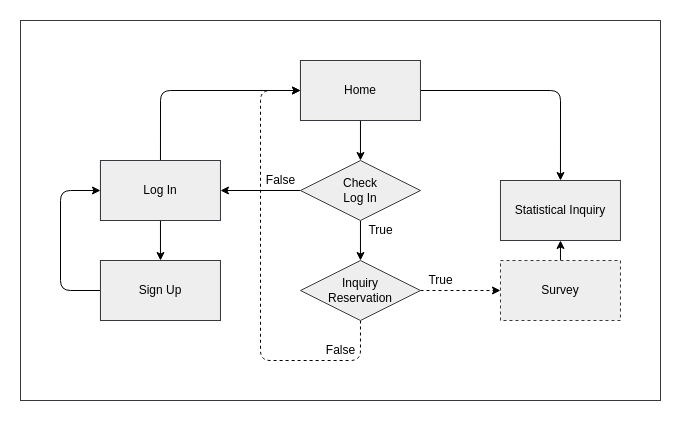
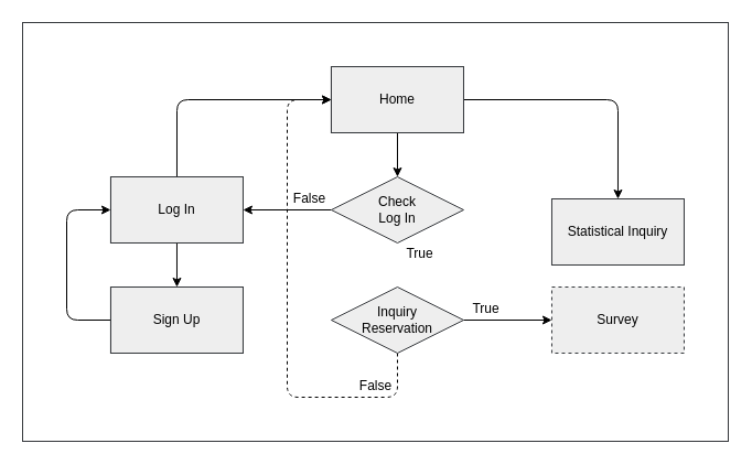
  <mxCell id="0" />
  <mxCell id="1" parent="0" />
  <mxCell id="2" value="" style="whiteSpace=wrap;html=1;fillColor=#FFFFFF;strokeColor=#36393d;" vertex="1" parent="1"><mxGeometry x="20" y="20" width="640" height="380" as="geometry" /></mxCell>
  <mxCell id="3" style="edgeStyle=orthogonalEdgeStyle;html=1;exitX=0.5;exitY=0;exitDx=0;exitDy=0;entryX=0;entryY=0.5;entryDx=0;entryDy=0;strokeColor=#000000;" edge="1" parent="1" source="5" target="10"><mxGeometry relative="1" as="geometry" /></mxCell>
  <mxCell id="4" style="edgeStyle=orthogonalEdgeStyle;html=1;exitX=0.5;exitY=1;exitDx=0;exitDy=0;entryX=0.5;entryY=0;entryDx=0;entryDy=0;strokeColor=#000000;" edge="1" parent="1" source="5" target="15"><mxGeometry relative="1" as="geometry" /></mxCell>
  <mxCell id="5" value="Log In" style="whiteSpace=wrap;html=1;strokeColor=#000000;" vertex="1" parent="1"><mxGeometry x="99.97" y="160" width="120" height="60" as="geometry" /></mxCell>
- <mxCell id="6" style="edgeStyle=orthogonalEdgeStyle;html=1;exitX=0.5;exitY=0;exitDx=0;exitDy=0;entryX=0.5;entryY=1;entryDx=0;entryDy=0;strokeColor=#000000;" edge="1" parent="1" source="7" target="19"><mxGeometry relative="1" as="geometry" /></mxCell>
  <mxCell id="7" value="Survey" style="whiteSpace=wrap;html=1;strokeColor=#36393d;fillColor=#eeeeee;fontColor=#000000;dashed=1;" vertex="1" parent="1"><mxGeometry x="499.97" y="260" width="120" height="60" as="geometry" /></mxCell>
  <mxCell id="8" style="edgeStyle=orthogonalEdgeStyle;html=1;exitX=0.5;exitY=1;exitDx=0;exitDy=0;entryX=0.5;entryY=0;entryDx=0;entryDy=0;strokeColor=#000000;" edge="1" parent="1" source="10" target="13"><mxGeometry relative="1" as="geometry" /></mxCell>
  <mxCell id="9" style="edgeStyle=orthogonalEdgeStyle;html=1;exitX=1;exitY=0.5;exitDx=0;exitDy=0;entryX=0.5;entryY=0;entryDx=0;entryDy=0;strokeColor=#000000;" edge="1" parent="1" source="10" target="19"><mxGeometry relative="1" as="geometry" /></mxCell>
  <mxCell id="10" value="Home" style="whiteSpace=wrap;html=1;strokeColor=#000000;" vertex="1" parent="1"><mxGeometry x="299.97" y="60" width="120" height="60" as="geometry" /></mxCell>
- <mxCell id="11" style="edgeStyle=none;html=1;exitX=0.5;exitY=1;exitDx=0;exitDy=0;entryX=0.5;entryY=0;entryDx=0;entryDy=0;strokeColor=#000000;" edge="1" parent="1" source="13" target="18"><mxGeometry relative="1" as="geometry" /></mxCell>
  <mxCell id="12" style="edgeStyle=none;html=1;exitX=0;exitY=0.5;exitDx=0;exitDy=0;entryX=1;entryY=0.5;entryDx=0;entryDy=0;strokeColor=#000000;" edge="1" parent="1" source="13" target="5"><mxGeometry relative="1" as="geometry" /></mxCell>
  <mxCell id="13" value="Check&lt;br&gt;Log In" style="rhombus;whiteSpace=wrap;html=1;strokeColor=#36393d;fillColor=#eeeeee;fontColor=#000000;" vertex="1" parent="1"><mxGeometry x="299.97" y="160" width="120" height="60" as="geometry" /></mxCell>
  <mxCell id="14" style="edgeStyle=orthogonalEdgeStyle;html=1;exitX=0;exitY=0.5;exitDx=0;exitDy=0;entryX=0;entryY=0.5;entryDx=0;entryDy=0;strokeColor=#000000;" edge="1" parent="1" source="15" target="5"><mxGeometry relative="1" as="geometry"><Array as="points"><mxPoint x="59.97" y="290" /><mxPoint x="59.97" y="190" /></Array></mxGeometry></mxCell>
  <mxCell id="15" value="Sign Up" style="whiteSpace=wrap;html=1;strokeColor=#000000;" vertex="1" parent="1"><mxGeometry x="99.97" y="260" width="120" height="60" as="geometry" /></mxCell>
- <mxCell id="16" style="edgeStyle=orthogonalEdgeStyle;html=1;exitX=1;exitY=0.5;exitDx=0;exitDy=0;entryX=0;entryY=0.5;entryDx=0;entryDy=0;strokeColor=#000000;dashed=1;" edge="1" parent="1" source="18" target="7"><mxGeometry relative="1" as="geometry" /></mxCell>
+ <mxCell id="16" style="edgeStyle=orthogonalEdgeStyle;html=1;exitX=1;exitY=0.5;exitDx=0;exitDy=0;entryX=0;entryY=0.5;entryDx=0;entryDy=0;strokeColor=#000000;" edge="1" parent="1" source="18" target="7"><mxGeometry relative="1" as="geometry" /></mxCell>
  <mxCell id="17" style="edgeStyle=orthogonalEdgeStyle;html=1;exitX=0.5;exitY=1;exitDx=0;exitDy=0;entryX=0;entryY=0.5;entryDx=0;entryDy=0;strokeColor=#000000;dashed=1;" edge="1" parent="1" source="18" target="10"><mxGeometry relative="1" as="geometry"><Array as="points"><mxPoint x="359.97" y="360" /><mxPoint x="259.97" y="360" /><mxPoint x="259.97" y="90" /></Array></mxGeometry></mxCell>
  <mxCell id="18" value="Inquiry&lt;br&gt;Reservation" style="rhombus;whiteSpace=wrap;html=1;strokeColor=#36393d;fillColor=#eeeeee;fontColor=#000000;" vertex="1" parent="1"><mxGeometry x="299.97" y="260" width="120" height="60" as="geometry" /></mxCell>
  <mxCell id="19" value="Statistical Inquiry" style="whiteSpace=wrap;html=1;strokeColor=#36393d;fillColor=#eeeeee;fontColor=#000000;" vertex="1" parent="1"><mxGeometry x="499.97" y="180" width="120" height="60" as="geometry" /></mxCell>
  <mxCell id="20" value="Home" style="whiteSpace=wrap;html=1;strokeColor=#36393d;fillColor=#eeeeee;fontColor=#000000;" vertex="1" parent="1"><mxGeometry x="299.97" y="60" width="120" height="60" as="geometry" /></mxCell>
  <mxCell id="21" value="Log In" style="whiteSpace=wrap;html=1;strokeColor=#36393d;fillColor=#eeeeee;fontColor=#000000;" vertex="1" parent="1"><mxGeometry x="99.97" y="160" width="120" height="60" as="geometry" /></mxCell>
  <mxCell id="22" value="Sign Up" style="whiteSpace=wrap;html=1;strokeColor=#36393d;fillColor=#eeeeee;fontColor=#000000;" vertex="1" parent="1"><mxGeometry x="99.97" y="260" width="120" height="60" as="geometry" /></mxCell>
  <mxCell id="23" value="False" style="text;html=1;align=center;verticalAlign=middle;resizable=0;points=[];autosize=1;strokeColor=none;fillColor=none;fontColor=#000000;" vertex="1" parent="1"><mxGeometry x="259.97" y="170" width="40" height="20" as="geometry" /></mxCell>
  <mxCell id="24" value="False" style="text;html=1;align=center;verticalAlign=middle;resizable=0;points=[];autosize=1;strokeColor=none;fillColor=none;fontColor=#000000;" vertex="1" parent="1"><mxGeometry x="320" y="340" width="40" height="20" as="geometry" /></mxCell>
  <mxCell id="25" value="True" style="text;html=1;align=center;verticalAlign=middle;resizable=0;points=[];autosize=1;strokeColor=none;fillColor=none;fontColor=#000000;" vertex="1" parent="1"><mxGeometry x="419.97" y="270" width="40" height="20" as="geometry" /></mxCell>
  <mxCell id="26" value="True" style="text;html=1;align=center;verticalAlign=middle;resizable=0;points=[];autosize=1;strokeColor=none;fillColor=none;fontColor=#000000;" vertex="1" parent="1"><mxGeometry x="360" y="220" width="40" height="20" as="geometry" /></mxCell>
